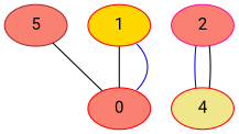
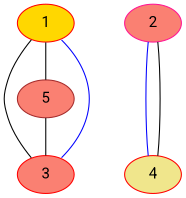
  graph {
    fontname=Roboto
    node [color=red fillcolor=salmon fontname=Roboto style=filled]
    edge [color=black fontname=Roboto]
    1 [fillcolor=gold]
    2 [color=deeppink]
-   3 [label=0]
+   3
    4 [fillcolor=khaki]
    5 [color=brown]
    subgraph sub_1 {
      rank=same
      1
      2
    }
    subgraph sub_2 {
      rank=same
      3
      4
    }
    1 -- 3 [color=blue headport=ne tailport=se]
    1 -- 3 [headport=no tailport=so]
+   1 -- 5
    2 -- 4 [color=blue]
    4 -- 2
    5 -- 3
  }
